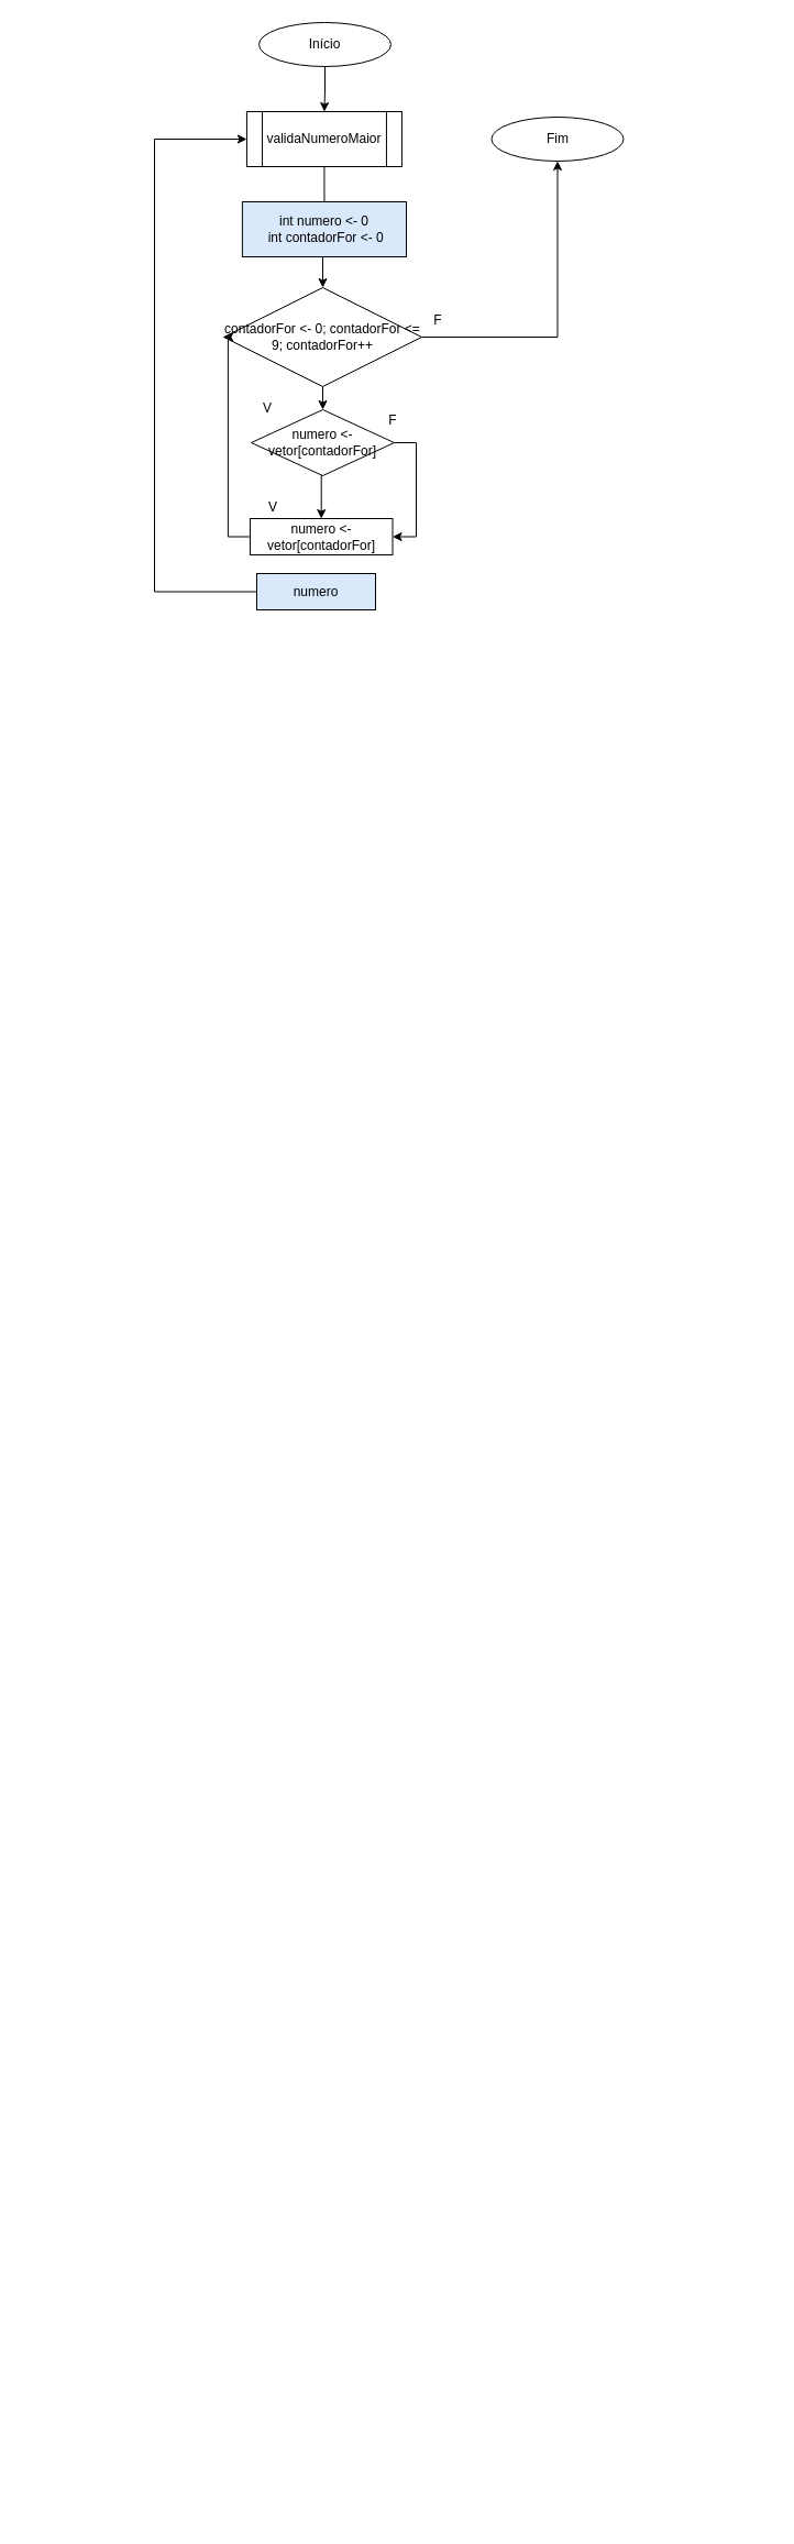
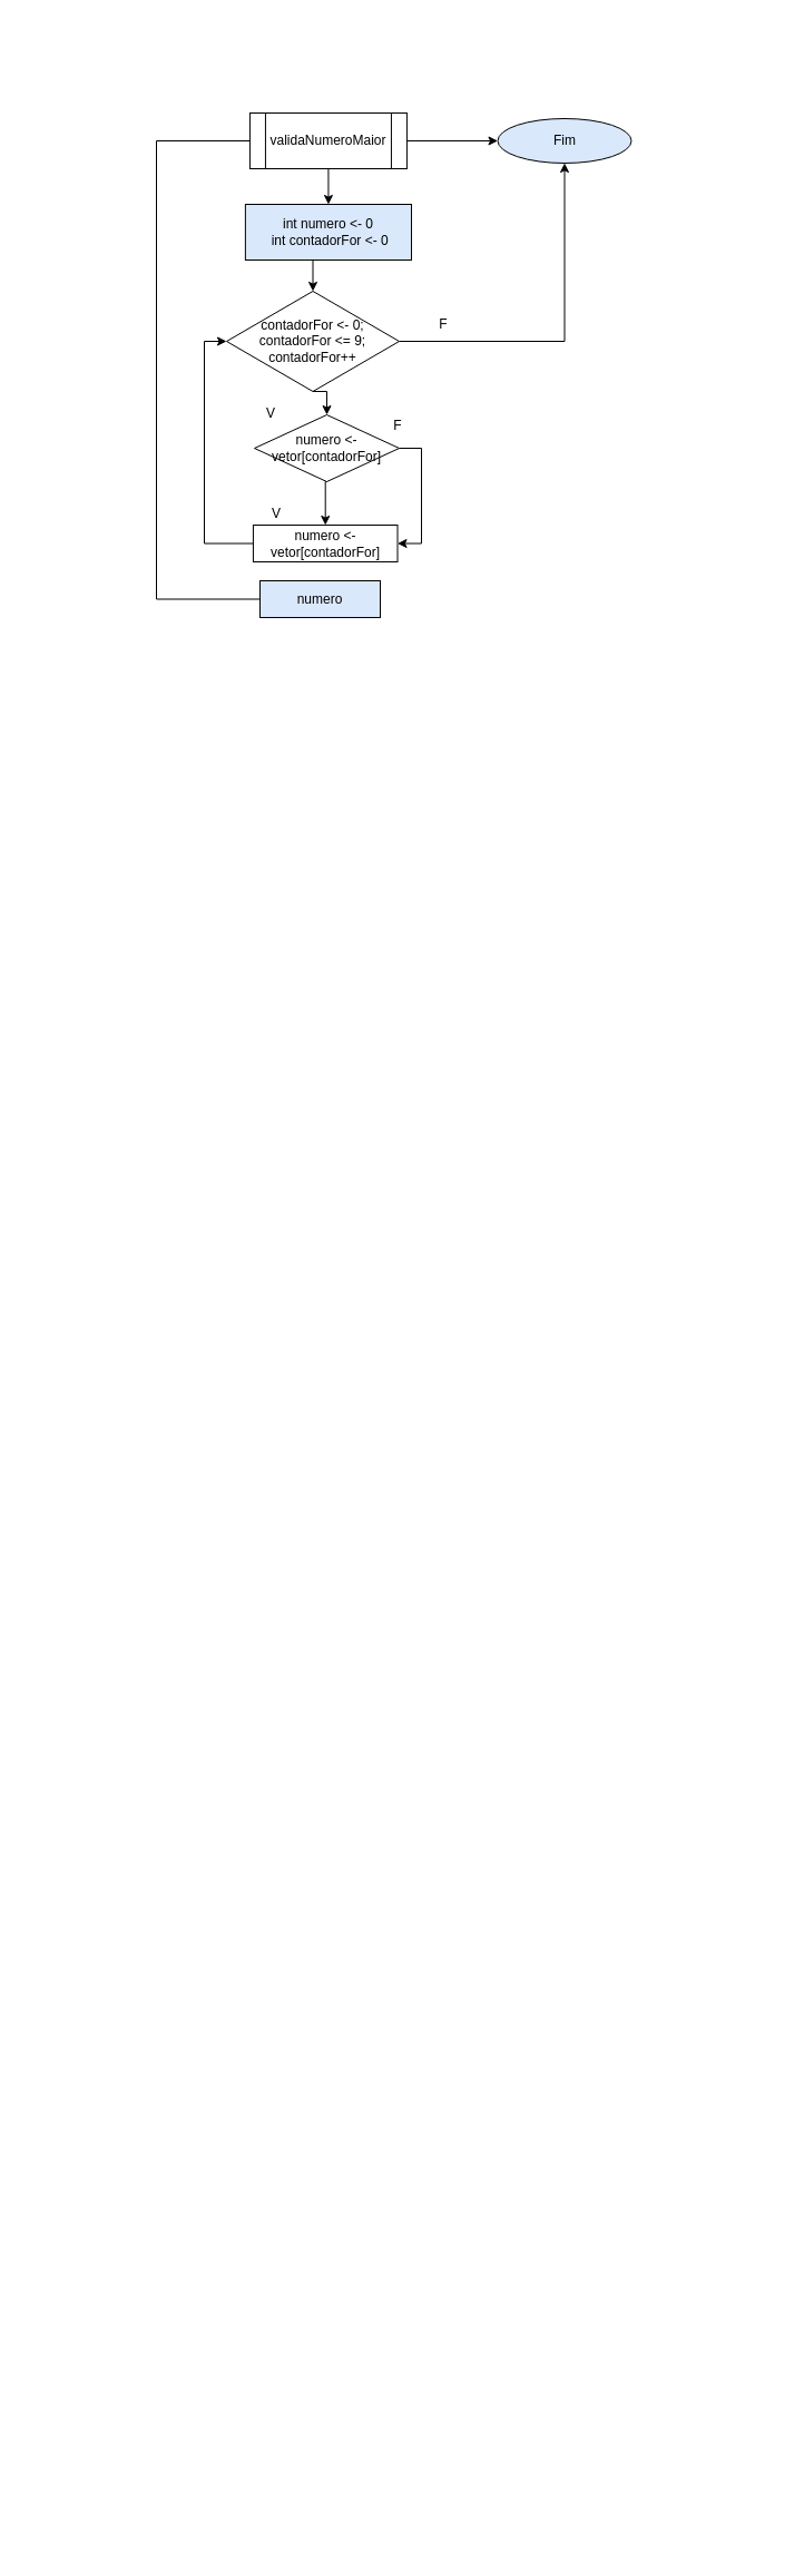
  <mxCell id="0" />
  <mxCell id="1" parent="0" />
  <mxCell id="2" style="edgeStyle=orthogonalEdgeStyle;rounded=0;orthogonalLoop=1;jettySize=auto;html=1;exitX=1;exitY=0.5;exitDx=0;exitDy=0;entryX=0.5;entryY=0;entryDx=0;entryDy=0;" parent="1" edge="1"><mxGeometry relative="1" as="geometry"><mxPoint x="540" y="1941" as="sourcePoint" /></mxGeometry></mxCell>
  <mxCell id="3" style="edgeStyle=orthogonalEdgeStyle;rounded=0;orthogonalLoop=1;jettySize=auto;html=1;exitX=0;exitY=0.5;exitDx=0;exitDy=0;entryX=0;entryY=0;entryDx=40;entryDy=0;entryPerimeter=0;" parent="1" edge="1"><mxGeometry relative="1" as="geometry"><mxPoint x="460" y="1941" as="sourcePoint" /></mxGeometry></mxCell>
  <mxCell id="4" style="edgeStyle=orthogonalEdgeStyle;rounded=0;orthogonalLoop=1;jettySize=auto;html=1;exitX=1;exitY=0.5;exitDx=0;exitDy=0;" parent="1" edge="1"><mxGeometry relative="1" as="geometry"><mxPoint x="620" y="2021" as="sourcePoint" /></mxGeometry></mxCell>
  <mxCell id="5" style="edgeStyle=orthogonalEdgeStyle;rounded=0;orthogonalLoop=1;jettySize=auto;html=1;exitX=0;exitY=0.5;exitDx=0;exitDy=0;entryX=0;entryY=0;entryDx=40;entryDy=0;entryPerimeter=0;" parent="1" edge="1"><mxGeometry relative="1" as="geometry"><mxPoint x="540" y="2021" as="sourcePoint" /></mxGeometry></mxCell>
  <mxCell id="6" style="edgeStyle=orthogonalEdgeStyle;rounded=0;orthogonalLoop=1;jettySize=auto;html=1;exitX=0;exitY=0.5;exitDx=0;exitDy=0;entryX=0;entryY=0;entryDx=40;entryDy=0;entryPerimeter=0;" parent="1" edge="1"><mxGeometry relative="1" as="geometry"><mxPoint x="620" y="2101" as="sourcePoint" /></mxGeometry></mxCell>
  <mxCell id="7" style="edgeStyle=orthogonalEdgeStyle;rounded=0;orthogonalLoop=1;jettySize=auto;html=1;exitX=1;exitY=0.5;exitDx=0;exitDy=0;entryX=0;entryY=0;entryDx=40;entryDy=0;entryPerimeter=0;" parent="1" edge="1"><mxGeometry relative="1" as="geometry"><mxPoint x="700" y="2101" as="sourcePoint" /></mxGeometry></mxCell>
  <mxCell id="8" style="edgeStyle=orthogonalEdgeStyle;rounded=0;orthogonalLoop=1;jettySize=auto;html=1;exitX=1;exitY=0.5;exitDx=0;exitDy=0;entryX=0;entryY=0.5;entryDx=0;entryDy=0;" parent="1" edge="1"><mxGeometry relative="1" as="geometry"><Array as="points"><mxPoint x="200" y="2141" /><mxPoint x="200" y="2291" /><mxPoint x="20" y="2291" /><mxPoint x="20" y="1861" /></Array><mxPoint x="80" y="1861" as="targetPoint" /></mxGeometry></mxCell>
- <mxCell id="9" style="edgeStyle=orthogonalEdgeStyle;rounded=0;orthogonalLoop=1;jettySize=auto;html=1;exitX=0.5;exitY=1;exitDx=0;exitDy=0;entryX=0.5;entryY=0;entryDx=0;entryDy=0;" edge="1" parent="1" source="10" target="14"><mxGeometry relative="1" as="geometry" /></mxCell>
- <mxCell id="10" value="Início" style="ellipse;whiteSpace=wrap;html=1;" parent="1" vertex="1"><mxGeometry x="235" y="20" width="120" height="40" as="geometry" /></mxCell>
  <mxCell id="11" value="V" style="text;html=1;strokeColor=none;fillColor=none;align=center;verticalAlign=middle;whiteSpace=wrap;rounded=0;" parent="1" vertex="1"><mxGeometry x="228" y="361" width="30" height="20" as="geometry" /></mxCell>
- <mxCell id="12" style="edgeStyle=orthogonalEdgeStyle;rounded=0;orthogonalLoop=1;jettySize=auto;html=1;exitX=0.5;exitY=1;exitDx=0;exitDy=0;entryX=0.5;entryY=0;entryDx=0;entryDy=0;endArrow=none;" edge="1" parent="1" source="14" target="19"><mxGeometry relative="1" as="geometry" /></mxCell>
+ <mxCell id="12" style="edgeStyle=orthogonalEdgeStyle;rounded=0;orthogonalLoop=1;jettySize=auto;html=1;exitX=0.5;exitY=1;exitDx=0;exitDy=0;entryX=0.5;entryY=0;entryDx=0;entryDy=0;" edge="1" parent="1" source="14" target="19"><mxGeometry relative="1" as="geometry" /></mxCell>
+ <mxCell id="13" style="edgeStyle=orthogonalEdgeStyle;rounded=0;orthogonalLoop=1;jettySize=auto;html=1;exitX=1;exitY=0.5;exitDx=0;exitDy=0;entryX=0;entryY=0.5;entryDx=0;entryDy=0;" edge="1" parent="1" source="14" target="24"><mxGeometry relative="1" as="geometry" /></mxCell>
  <mxCell id="14" value="validaNumeroMaior" style="shape=process;whiteSpace=wrap;html=1;backgroundOutline=1;" vertex="1" parent="1"><mxGeometry x="223.94" y="101" width="141" height="50" as="geometry" /></mxCell>
  <mxCell id="15" style="edgeStyle=orthogonalEdgeStyle;rounded=0;orthogonalLoop=1;jettySize=auto;html=1;exitX=1;exitY=0.5;exitDx=0;exitDy=0;" edge="1" parent="1" source="17" target="24"><mxGeometry relative="1" as="geometry" /></mxCell>
  <mxCell id="16" style="edgeStyle=orthogonalEdgeStyle;rounded=0;orthogonalLoop=1;jettySize=auto;html=1;exitX=0.5;exitY=1;exitDx=0;exitDy=0;entryX=0.5;entryY=0;entryDx=0;entryDy=0;" edge="1" parent="1" source="17" target="28"><mxGeometry relative="1" as="geometry" /></mxCell>
- <mxCell id="17" value="contadorFor &amp;lt;- 0; contadorFor &amp;lt;= 9; contadorFor++" style="rhombus;whiteSpace=wrap;html=1;" vertex="1" parent="1"><mxGeometry x="203" y="261" width="180" height="90" as="geometry" /></mxCell>
+ <mxCell id="17" value="contadorFor &amp;lt;- 0; contadorFor &amp;lt;= 9; contadorFor++" style="rhombus;whiteSpace=wrap;html=1;" vertex="1" parent="1"><mxGeometry x="203" y="261" width="155" height="90" as="geometry" /></mxCell>
  <mxCell id="18" style="edgeStyle=orthogonalEdgeStyle;rounded=0;orthogonalLoop=1;jettySize=auto;html=1;exitX=0.5;exitY=1;exitDx=0;exitDy=0;entryX=0.5;entryY=0;entryDx=0;entryDy=0;" edge="1" parent="1" source="19" target="17"><mxGeometry relative="1" as="geometry" /></mxCell>
  <mxCell id="19" value="int numero &amp;lt;- 0&lt;br&gt;&amp;nbsp;int contadorFor &amp;lt;- 0" style="rounded=0;whiteSpace=wrap;html=1;fillColor=#dae8fc;" vertex="1" parent="1"><mxGeometry x="219.88" y="183" width="149.12" height="50" as="geometry" /></mxCell>
  <mxCell id="20" style="edgeStyle=orthogonalEdgeStyle;rounded=0;orthogonalLoop=1;jettySize=auto;html=1;exitX=0;exitY=0.5;exitDx=0;exitDy=0;entryX=0;entryY=0.5;entryDx=0;entryDy=0;" edge="1" parent="1" source="21" target="17"><mxGeometry relative="1" as="geometry" /></mxCell>
  <mxCell id="21" value="numero &amp;lt;- vetor[contadorFor]" style="rounded=0;whiteSpace=wrap;html=1;" vertex="1" parent="1"><mxGeometry x="226.94" y="471" width="129.56" height="33" as="geometry" /></mxCell>
- <mxCell id="22" style="edgeStyle=orthogonalEdgeStyle;rounded=0;orthogonalLoop=1;jettySize=auto;html=1;exitX=0;exitY=0.5;exitDx=0;exitDy=0;entryX=0;entryY=0.5;entryDx=0;entryDy=0;" edge="1" parent="1" source="23" target="14"><mxGeometry relative="1" as="geometry"><Array as="points"><mxPoint x="140" y="538" /><mxPoint x="140" y="126" /></Array></mxGeometry></mxCell>
+ <mxCell id="22" style="edgeStyle=orthogonalEdgeStyle;rounded=0;orthogonalLoop=1;jettySize=auto;html=1;exitX=0;exitY=0.5;exitDx=0;exitDy=0;entryX=0;entryY=0.5;entryDx=0;entryDy=0;endArrow=none;" edge="1" parent="1" source="23" target="14"><mxGeometry relative="1" as="geometry"><Array as="points"><mxPoint x="140" y="538" /><mxPoint x="140" y="126" /></Array></mxGeometry></mxCell>
  <mxCell id="23" value="numero" style="rounded=0;whiteSpace=wrap;html=1;fillColor=#dae8fc;" vertex="1" parent="1"><mxGeometry x="233" y="521" width="108" height="33" as="geometry" /></mxCell>
- <mxCell id="24" value="Fim" style="ellipse;whiteSpace=wrap;html=1;" vertex="1" parent="1"><mxGeometry x="446.5" y="106" width="120" height="40" as="geometry" /></mxCell>
+ <mxCell id="24" value="Fim" style="ellipse;whiteSpace=wrap;html=1;fillColor=#dae8fc;" vertex="1" parent="1"><mxGeometry x="446.5" y="106" width="120" height="40" as="geometry" /></mxCell>
  <mxCell id="25" value="F" style="text;html=1;strokeColor=none;fillColor=none;align=center;verticalAlign=middle;whiteSpace=wrap;rounded=0;" vertex="1" parent="1"><mxGeometry x="383" y="281" width="30" height="20" as="geometry" /></mxCell>
  <mxCell id="26" style="edgeStyle=orthogonalEdgeStyle;rounded=0;orthogonalLoop=1;jettySize=auto;html=1;exitX=1;exitY=0.5;exitDx=0;exitDy=0;entryX=1;entryY=0.5;entryDx=0;entryDy=0;" edge="1" parent="1" source="28" target="21"><mxGeometry relative="1" as="geometry" /></mxCell>
  <mxCell id="27" style="edgeStyle=orthogonalEdgeStyle;rounded=0;orthogonalLoop=1;jettySize=auto;html=1;exitX=0.5;exitY=1;exitDx=0;exitDy=0;entryX=0.5;entryY=0;entryDx=0;entryDy=0;" edge="1" parent="1" source="28" target="21"><mxGeometry relative="1" as="geometry" /></mxCell>
  <mxCell id="28" value="numero &amp;lt;- vetor[contadorFor]" style="rhombus;whiteSpace=wrap;html=1;" vertex="1" parent="1"><mxGeometry x="228" y="372" width="130" height="60" as="geometry" /></mxCell>
  <mxCell id="29" value="V" style="text;html=1;strokeColor=none;fillColor=none;align=center;verticalAlign=middle;whiteSpace=wrap;rounded=0;" vertex="1" parent="1"><mxGeometry x="233" y="451" width="30" height="20" as="geometry" /></mxCell>
  <mxCell id="30" value="F" style="text;html=1;strokeColor=none;fillColor=none;align=center;verticalAlign=middle;whiteSpace=wrap;rounded=0;" vertex="1" parent="1"><mxGeometry x="342" y="372" width="30" height="20" as="geometry" /></mxCell>
